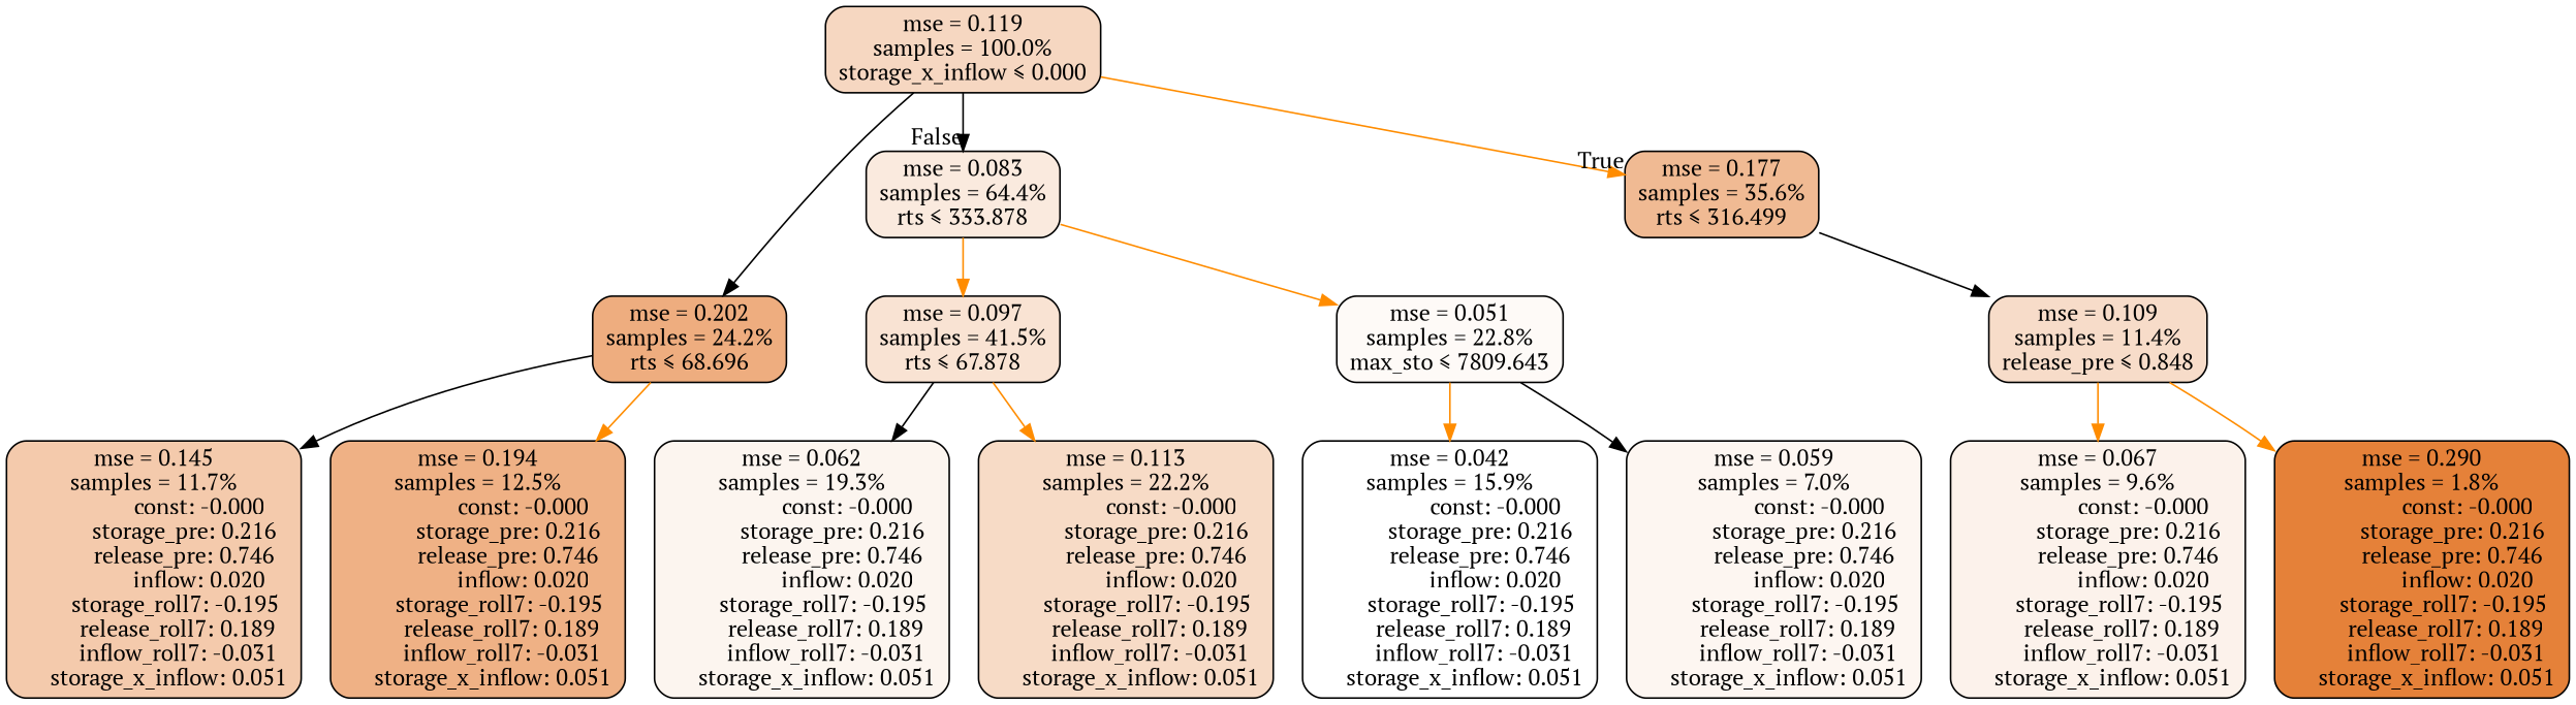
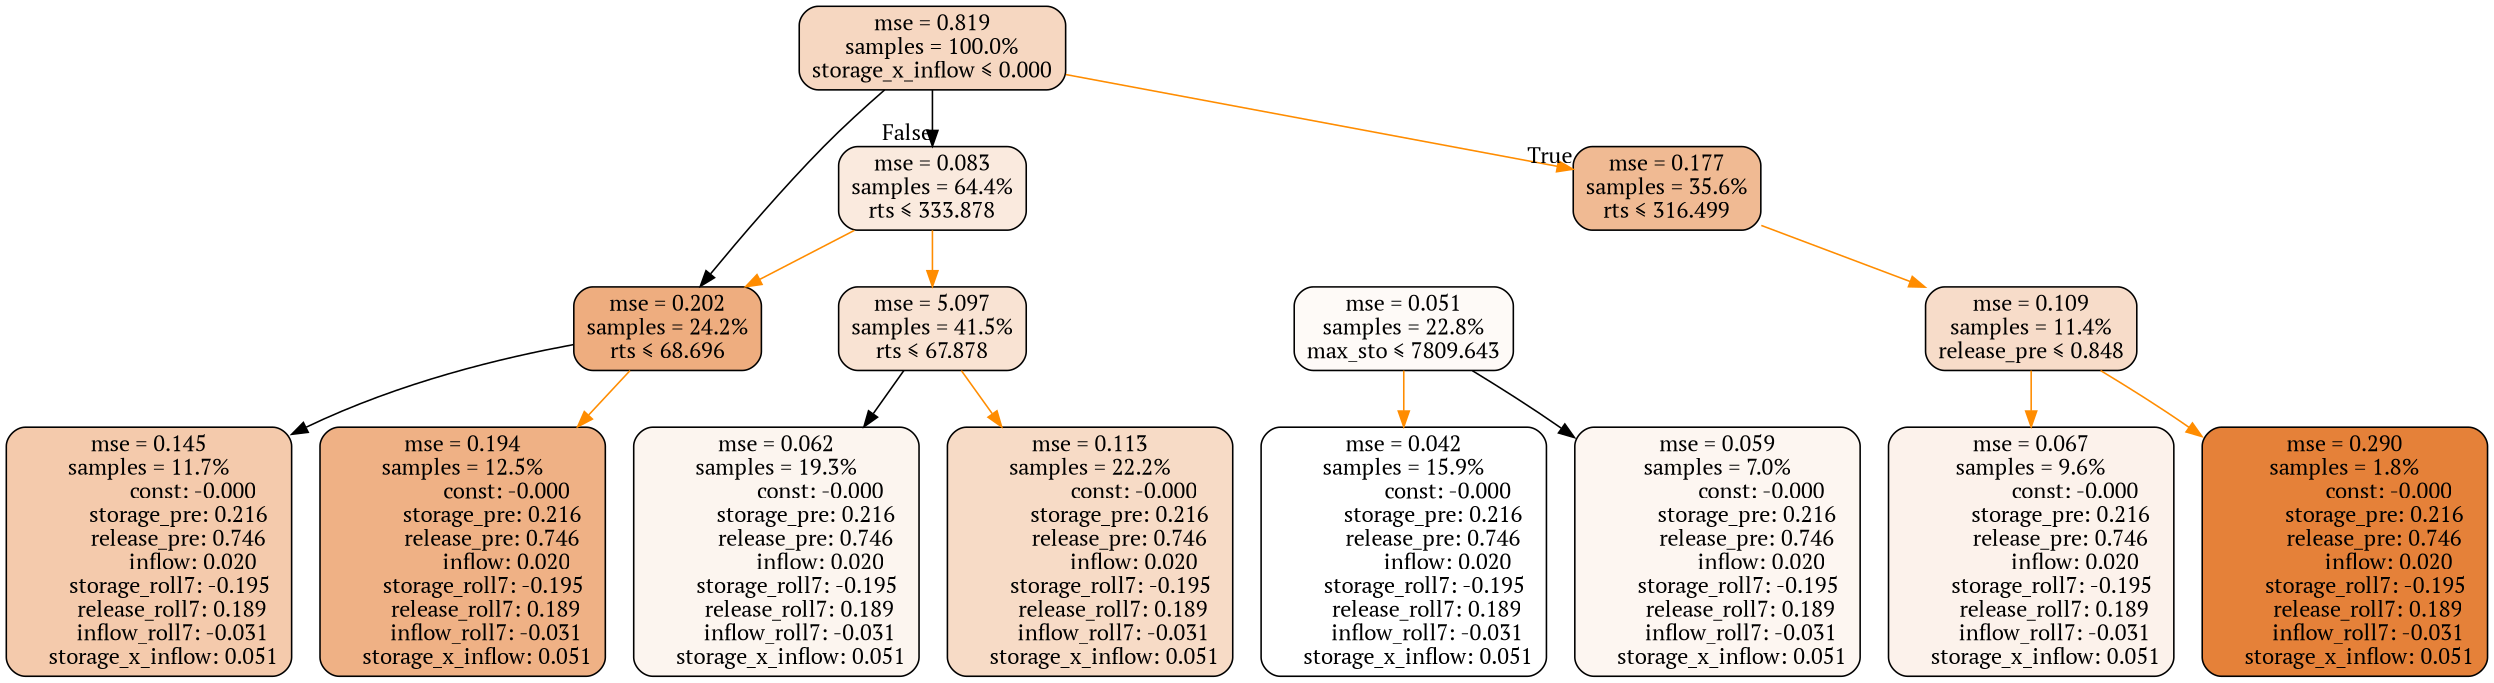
  digraph {
    fontname="PT Serif"
    node [color=black fontname="PT Serif" shape=rectangle style="filled, rounded"]
    edge [color=darkorange fontname="PT Serif"]
-   n1 [fillcolor="#f6d7c1" label="mse = 0.119\nsamples = 100.0%\nstorage_x_inflow &le; 0.000"]
+   n1 [fillcolor="#f6d7c1" label="mse = 0.819\nsamples = 100.0%\nstorage_x_inflow &le; 0.000"]
    n2 [fillcolor="#faeade" label="mse = 0.083\nsamples = 64.4%\nrts &le; 333.878"]
    n3 [fillcolor="#f0ba93" label="mse = 0.177\nsamples = 35.6%\nrts &le; 316.499"]
    n4 [fillcolor="#eead7f" label="mse = 0.202\nsamples = 24.2%\nrts &le; 68.696"]
-   n5 [fillcolor="#f9e3d3" label="mse = 0.097\nsamples = 41.5%\nrts &le; 67.878"]
+   n5 [fillcolor="#f9e3d3" label="mse = 5.097\nsamples = 41.5%\nrts &le; 67.878"]
    n6 [fillcolor="#fefaf7" label="mse = 0.051\nsamples = 22.8%\nmax_sto &le; 7809.643"]
    n7 [fillcolor="#f7dcc9" label="mse = 0.109\nsamples = 11.4%\nrelease_pre &le; 0.848"]
    n8 [fillcolor="#fcf5ef" label="mse = 0.062\nsamples = 19.3%\n               const: -0.000\n          storage_pre: 0.216\n          release_pre: 0.746\n               inflow: 0.020\n       storage_roll7: -0.195\n        release_roll7: 0.189\n        inflow_roll7: -0.031\n     storage_x_inflow: 0.051"]
    n9 [fillcolor="#f7dbc6" label="mse = 0.113\nsamples = 22.2%\n               const: -0.000\n          storage_pre: 0.216\n          release_pre: 0.746\n               inflow: 0.020\n       storage_roll7: -0.195\n        release_roll7: 0.189\n        inflow_roll7: -0.031\n     storage_x_inflow: 0.051"]
    n10 [fillcolor="#ffffff" label="mse = 0.042\nsamples = 15.9%\n               const: -0.000\n          storage_pre: 0.216\n          release_pre: 0.746\n               inflow: 0.020\n       storage_roll7: -0.195\n        release_roll7: 0.189\n        inflow_roll7: -0.031\n     storage_x_inflow: 0.051"]
    n11 [fillcolor="#fdf6f1" label="mse = 0.059\nsamples = 7.0%\n               const: -0.000\n          storage_pre: 0.216\n          release_pre: 0.746\n               inflow: 0.020\n       storage_roll7: -0.195\n        release_roll7: 0.189\n        inflow_roll7: -0.031\n     storage_x_inflow: 0.051"]
    n12 [fillcolor="#f4caac" label="mse = 0.145\nsamples = 11.7%\n               const: -0.000\n          storage_pre: 0.216\n          release_pre: 0.746\n               inflow: 0.020\n       storage_roll7: -0.195\n        release_roll7: 0.189\n        inflow_roll7: -0.031\n     storage_x_inflow: 0.051"]
    n13 [fillcolor="#efb185" label="mse = 0.194\nsamples = 12.5%\n               const: -0.000\n          storage_pre: 0.216\n          release_pre: 0.746\n               inflow: 0.020\n       storage_roll7: -0.195\n        release_roll7: 0.189\n        inflow_roll7: -0.031\n     storage_x_inflow: 0.051"]
    n14 [fillcolor="#fcf2eb" label="mse = 0.067\nsamples = 9.6%\n               const: -0.000\n          storage_pre: 0.216\n          release_pre: 0.746\n               inflow: 0.020\n       storage_roll7: -0.195\n        release_roll7: 0.189\n        inflow_roll7: -0.031\n     storage_x_inflow: 0.051"]
    n15 [fillcolor="#e58139" label="mse = 0.290\nsamples = 1.8%\n               const: -0.000\n          storage_pre: 0.216\n          release_pre: 0.746\n               inflow: 0.020\n       storage_roll7: -0.195\n        release_roll7: 0.189\n        inflow_roll7: -0.031\n     storage_x_inflow: 0.051"]
    n1 -> n2 [color=black headlabel=False labelangle=45 labeldistance=2.5]
    n1 -> n3 [headlabel=True labelangle=-45 labeldistance=2.5]
    n1 -> n4 [color=black]
    n2 -> n5
-   n2 -> n6
-   n3 -> n7 [color=black]
+   n2 -> n4
+   n3 -> n7
    n4 -> n12 [color=black]
    n4 -> n13
    n5 -> n8 [color=black]
    n5 -> n9
    n6 -> n10
    n6 -> n11 [color=black]
    n7 -> n14
    n7 -> n15
  }
